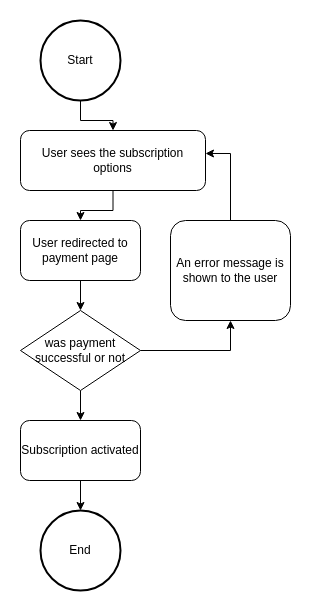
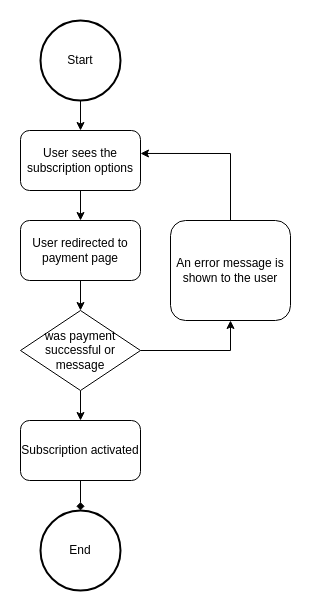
  <mxCell id="0" />
  <mxCell id="1" parent="0" />
  <mxCell id="2" style="edgeStyle=orthogonalEdgeStyle;rounded=0;orthogonalLoop=1;jettySize=auto;html=1;exitX=0.5;exitY=1;exitDx=0;exitDy=0;entryX=0.5;entryY=0;entryDx=0;entryDy=0;" edge="1" parent="1" source="3" target="6"><mxGeometry relative="1" as="geometry" /></mxCell>
  <mxCell id="3" value="Start" style="ellipse;whiteSpace=wrap;html=1;aspect=fixed;strokeWidth=2;" vertex="1" parent="1"><mxGeometry x="40" y="20" width="80" height="80" as="geometry" /></mxCell>
  <mxCell id="4" value="End" style="ellipse;whiteSpace=wrap;html=1;aspect=fixed;strokeWidth=2;" vertex="1" parent="1"><mxGeometry x="40" y="510" width="80" height="80" as="geometry" /></mxCell>
  <mxCell id="5" style="edgeStyle=orthogonalEdgeStyle;rounded=0;orthogonalLoop=1;jettySize=auto;html=1;exitX=0.5;exitY=1;exitDx=0;exitDy=0;entryX=0.5;entryY=0;entryDx=0;entryDy=0;" edge="1" parent="1" source="6" target="8"><mxGeometry relative="1" as="geometry" /></mxCell>
- <mxCell id="6" value="User sees the subscription options" style="rounded=1;whiteSpace=wrap;html=1;strokeWidth=1;" vertex="1" parent="1"><mxGeometry x="20" y="130" width="185" height="60" as="geometry" /></mxCell>
+ <mxCell id="6" value="User sees the subscription options" style="rounded=1;whiteSpace=wrap;html=1;strokeWidth=1;" vertex="1" parent="1"><mxGeometry x="20" y="130" width="120" height="60" as="geometry" /></mxCell>
  <mxCell id="7" style="edgeStyle=orthogonalEdgeStyle;rounded=0;orthogonalLoop=1;jettySize=auto;html=1;exitX=0.5;exitY=1;exitDx=0;exitDy=0;entryX=0.5;entryY=0;entryDx=0;entryDy=0;" edge="1" parent="1" source="8" target="11"><mxGeometry relative="1" as="geometry" /></mxCell>
  <mxCell id="8" value="User redirected to payment page" style="rounded=1;whiteSpace=wrap;html=1;strokeWidth=1;" vertex="1" parent="1"><mxGeometry x="20" y="220" width="120" height="60" as="geometry" /></mxCell>
  <mxCell id="9" style="edgeStyle=orthogonalEdgeStyle;rounded=0;orthogonalLoop=1;jettySize=auto;html=1;exitX=1;exitY=0.5;exitDx=0;exitDy=0;entryX=0.5;entryY=1;entryDx=0;entryDy=0;" edge="1" parent="1" source="11" target="13"><mxGeometry relative="1" as="geometry" /></mxCell>
  <mxCell id="10" style="edgeStyle=orthogonalEdgeStyle;rounded=0;orthogonalLoop=1;jettySize=auto;html=1;exitX=0.5;exitY=1;exitDx=0;exitDy=0;entryX=0.5;entryY=0;entryDx=0;entryDy=0;" edge="1" parent="1" source="11" target="15"><mxGeometry relative="1" as="geometry" /></mxCell>
- <mxCell id="11" value="was payment successful or not" style="rhombus;whiteSpace=wrap;html=1;strokeWidth=1;" vertex="1" parent="1"><mxGeometry x="20" y="310" width="120" height="80" as="geometry" /></mxCell>
+ <mxCell id="11" value="was payment successful or message" style="rhombus;whiteSpace=wrap;html=1;strokeWidth=1;" vertex="1" parent="1"><mxGeometry x="20" y="310" width="120" height="80" as="geometry" /></mxCell>
  <mxCell id="12" style="edgeStyle=orthogonalEdgeStyle;rounded=0;orthogonalLoop=1;jettySize=auto;html=1;exitX=0.5;exitY=0;exitDx=0;exitDy=0;entryX=1;entryY=0.383;entryDx=0;entryDy=0;entryPerimeter=0;" edge="1" parent="1" source="13" target="6"><mxGeometry relative="1" as="geometry" /></mxCell>
  <mxCell id="13" value="An error message is shown to the user" style="rounded=1;whiteSpace=wrap;html=1;strokeWidth=1;" vertex="1" parent="1"><mxGeometry x="170" y="220" width="120" height="100" as="geometry" /></mxCell>
- <mxCell id="14" style="edgeStyle=orthogonalEdgeStyle;rounded=0;orthogonalLoop=1;jettySize=auto;html=1;exitX=0.5;exitY=1;exitDx=0;exitDy=0;entryX=0.5;entryY=0;entryDx=0;entryDy=0;" edge="1" parent="1" source="15" target="4"><mxGeometry relative="1" as="geometry" /></mxCell>
+ <mxCell id="14" style="edgeStyle=orthogonalEdgeStyle;rounded=0;orthogonalLoop=1;jettySize=auto;html=1;exitX=0.5;exitY=1;exitDx=0;exitDy=0;entryX=0.5;entryY=0;entryDx=0;entryDy=0;endArrow=diamond;" edge="1" parent="1" source="15" target="4"><mxGeometry relative="1" as="geometry" /></mxCell>
  <mxCell id="15" value="Subscription activated" style="rounded=1;whiteSpace=wrap;html=1;strokeWidth=1;" vertex="1" parent="1"><mxGeometry x="20" y="420" width="120" height="60" as="geometry" /></mxCell>
